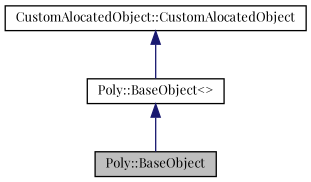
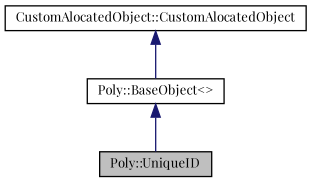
  digraph {
    fontname="Playfair Display"
    node [color=black fillcolor=white fontname="Playfair Display" fontsize=10 shape=record style=filled]
    edge [color=midnightblue dir=back fontname="Playfair Display" fontsize=10 labelfontname=Helvetica labelfontsize=10 style=solid]
-   n1 [fillcolor=grey75 fontcolor=black height=0.2 label="Poly::BaseObject" width=0.4]
+   n1 [fillcolor=grey75 fontcolor=black height=0.2 label="Poly::UniqueID" width=0.4]
    n2 [height=0.2 label="Poly::BaseObject\<\>" width=0.4]
    n3 [height=0.2 label="CustomAlocatedObject::CustomAlocatedObject" width=0.4]
    n2 -> n1
    n3 -> n2
  }
